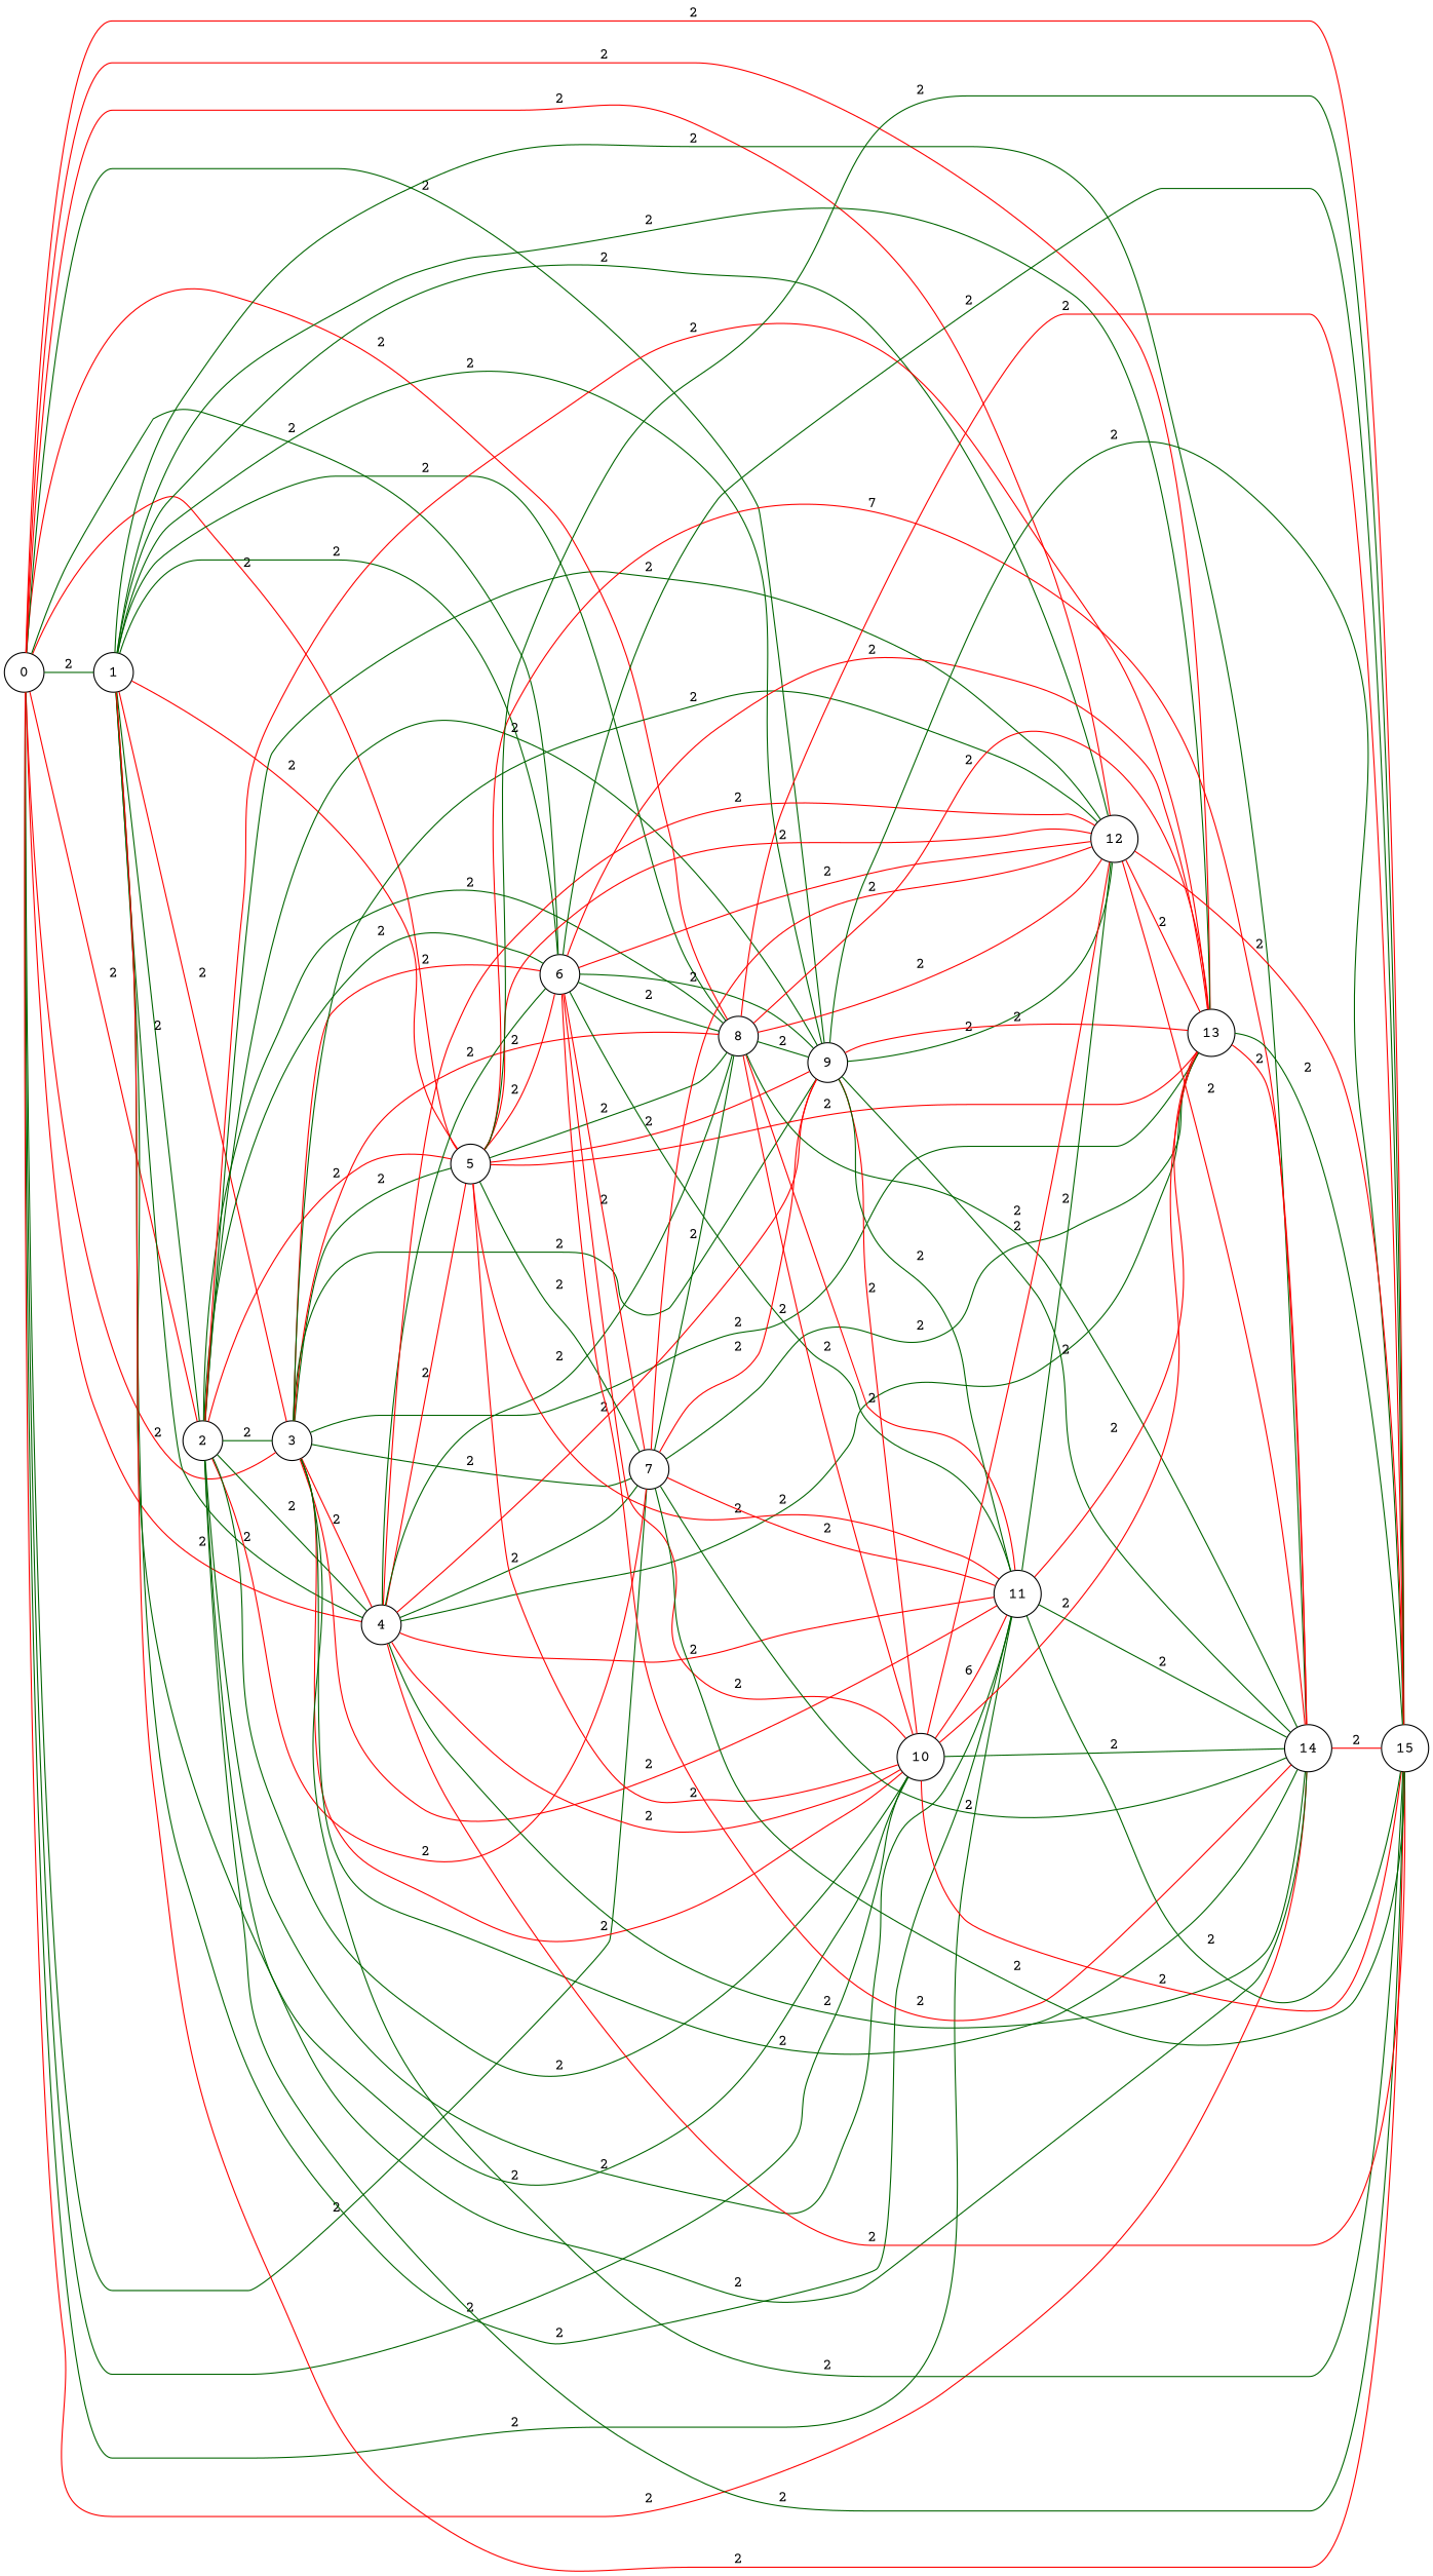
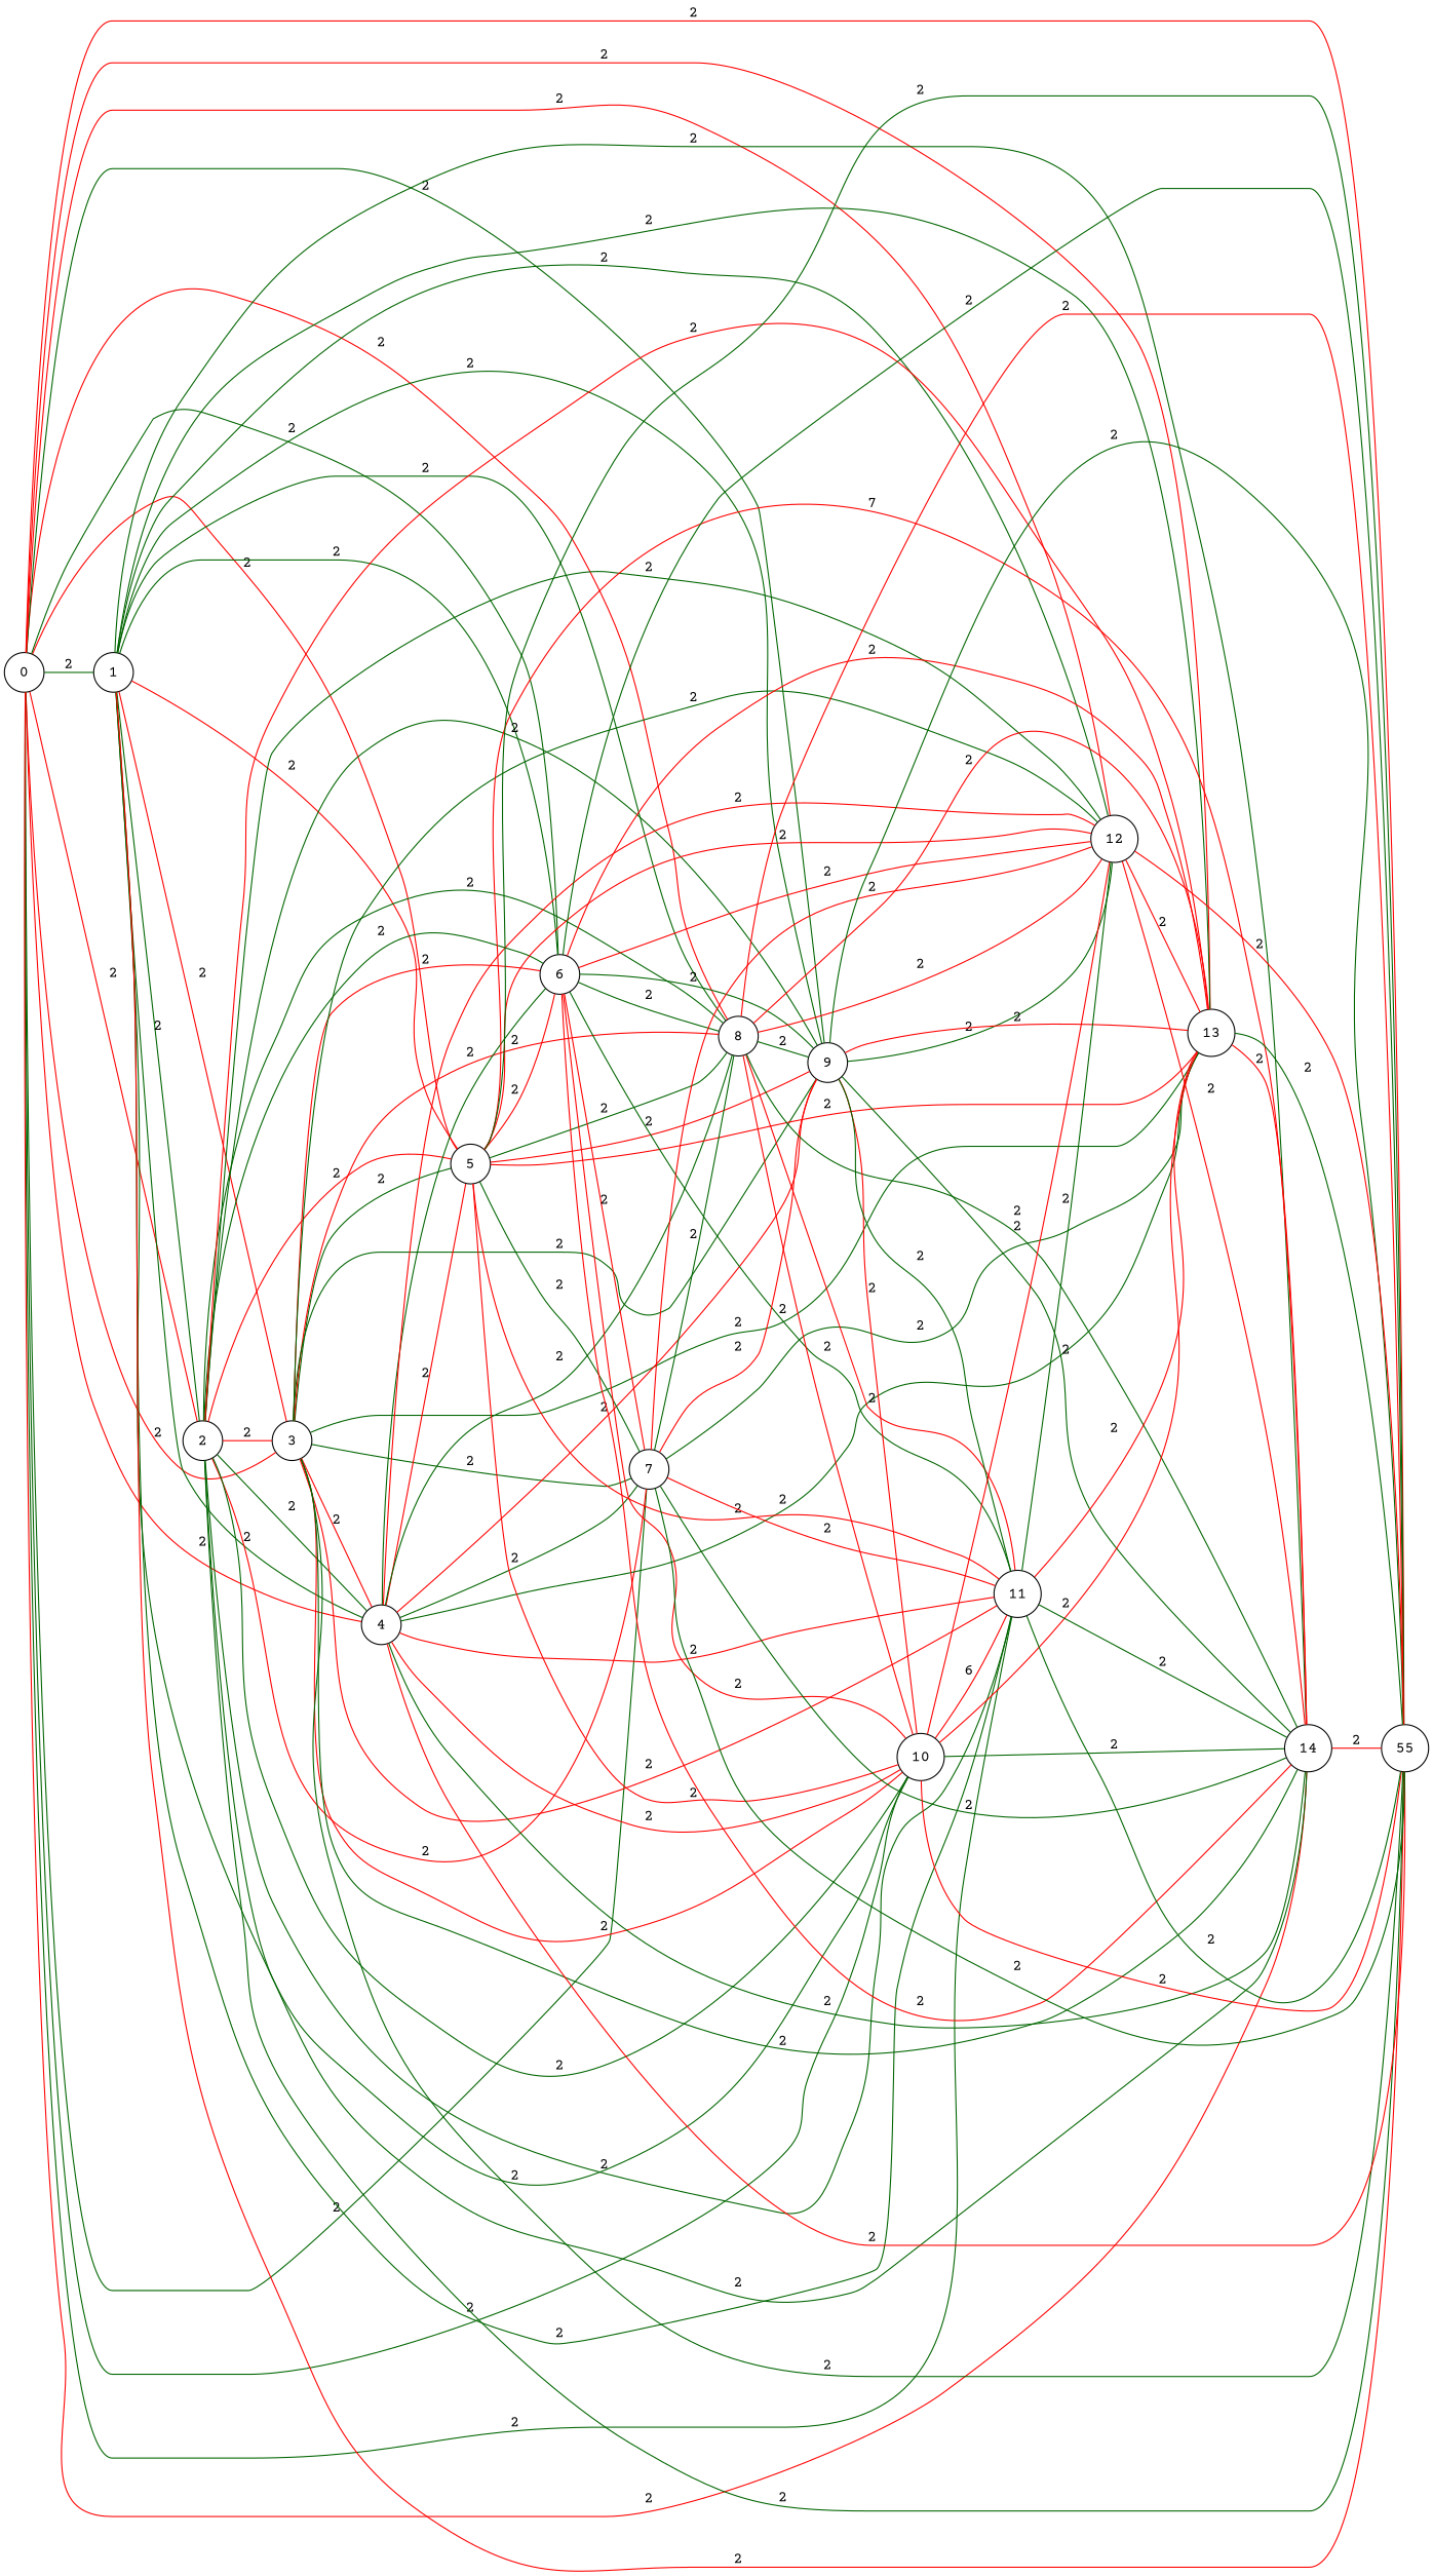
  graph {
    fontname="Courier Prime"
    rankdir=LR
    node [fontname="Courier Prime" shape=circle]
    edge [color=darkgreen fontname="Courier Prime"]
    0
    1
    2
    3
    4
    5
    6
    7
    8
    9
    10
    11
    12
    13
    14
-   15
+   15 [label=55]
    0 -- 1 [label=2]
    0 -- 2 [color=red label=2]
    0 -- 3 [color=red label=2]
    0 -- 4 [color=red label=2]
    0 -- 5 [color=red label=2]
    0 -- 6 [label=2]
    0 -- 7 [label=2]
    0 -- 8 [color=red label=2]
    0 -- 9 [label=2]
    0 -- 10 [label=2]
    0 -- 11 [label=2]
    0 -- 12 [color=red label=2]
    0 -- 13 [color=red label=2]
    0 -- 14 [color=red label=2]
    0 -- 15 [color=red label=2]
    1 -- 2 [label=2]
    1 -- 3 [color=red label=2]
    1 -- 4 [label=2]
    1 -- 5 [color=red label=2]
    1 -- 6 [label=2]
    1 -- 8 [label=2]
    1 -- 9 [label=2]
    1 -- 10 [label=2]
    1 -- 11 [label=2]
    1 -- 12 [label=2]
    1 -- 13 [label=2]
    1 -- 14 [label=2]
    1 -- 15 [color=red label=2]
-   2 -- 3 [label=2]
+   2 -- 3 [color=red label=2]
    2 -- 4 [label=2]
    2 -- 5 [color=red label=2]
    2 -- 6 [label=2]
    2 -- 7 [color=red label=2]
    2 -- 8 [label=2]
    2 -- 9 [label=2]
    2 -- 10 [label=2]
    2 -- 11 [label=2]
    2 -- 12 [label=2]
    2 -- 13 [color=red label=2]
    2 -- 14 [label=2]
    2 -- 15 [label=2]
    3 -- 4 [color=red label=2]
    3 -- 5 [label=2]
    3 -- 6 [color=red label=2]
    3 -- 7 [label=2]
    3 -- 8 [color=red label=2]
    3 -- 9 [label=2]
    3 -- 10 [color=red label=2]
    3 -- 11 [color=red label=2]
    3 -- 12 [label=2]
    3 -- 13 [label=2]
    3 -- 14 [label=2]
    3 -- 15 [label=2]
    4 -- 5 [color=red label=2]
    4 -- 6 [label=2]
    4 -- 7 [label=2]
    4 -- 8 [label=2]
    4 -- 9 [color=red label=2]
    4 -- 10 [color=red label=2]
    4 -- 11 [color=red label=2]
    4 -- 12 [color=red label=2]
    4 -- 13 [label=2]
    4 -- 14 [label=2]
    4 -- 15 [color=red label=2]
    5 -- 6 [color=red label=2]
    5 -- 7 [label=2]
    5 -- 8 [label=2]
    5 -- 9 [color=red label=2]
    5 -- 10 [color=red label=2]
    5 -- 11 [color=red label=2]
    5 -- 12 [color=red label=2]
    5 -- 13 [color=red label=2]
    5 -- 14 [color=red label=7]
    5 -- 15 [label=2]
    6 -- 7 [color=red label=2]
    6 -- 8 [label=2]
    6 -- 9 [label=2]
    6 -- 10 [color=red label=2]
    6 -- 11 [label=2]
    6 -- 12 [color=red label=2]
    6 -- 13 [color=red label=2]
    6 -- 14 [color=red label=2]
    6 -- 15 [label=2]
    7 -- 8 [label=2]
    7 -- 9 [color=red label=2]
    7 -- 11 [color=red label=2]
    7 -- 12 [color=red label=2]
    7 -- 13 [label=2]
    7 -- 14 [label=2]
    7 -- 15 [label=2]
    8 -- 9 [label=2]
    8 -- 10 [color=red label=2]
    8 -- 11 [color=red label=2]
    8 -- 12 [color=red label=2]
    8 -- 13 [color=red label=2]
    8 -- 14 [label=2]
    8 -- 15 [color=red label=2]
    9 -- 10 [color=red label=2]
    9 -- 11 [label=2]
    9 -- 12 [label=2]
    9 -- 13 [color=red label=2]
    9 -- 14 [label=2]
    9 -- 15 [label=2]
    10 -- 11 [color=red label=6]
    10 -- 12 [color=red label=2]
    10 -- 13 [color=red label=2]
    10 -- 14 [label=2]
    10 -- 15 [color=red label=2]
    11 -- 12 [label=2]
    11 -- 13 [color=red label=2]
    11 -- 14 [label=2]
    11 -- 15 [label=2]
    12 -- 13 [color=red label=2]
    12 -- 14 [color=red label=2]
    12 -- 15 [color=red label=2]
    13 -- 14 [color=red label=2]
    13 -- 15 [label=2]
    14 -- 15 [color=red label=2]
  }
